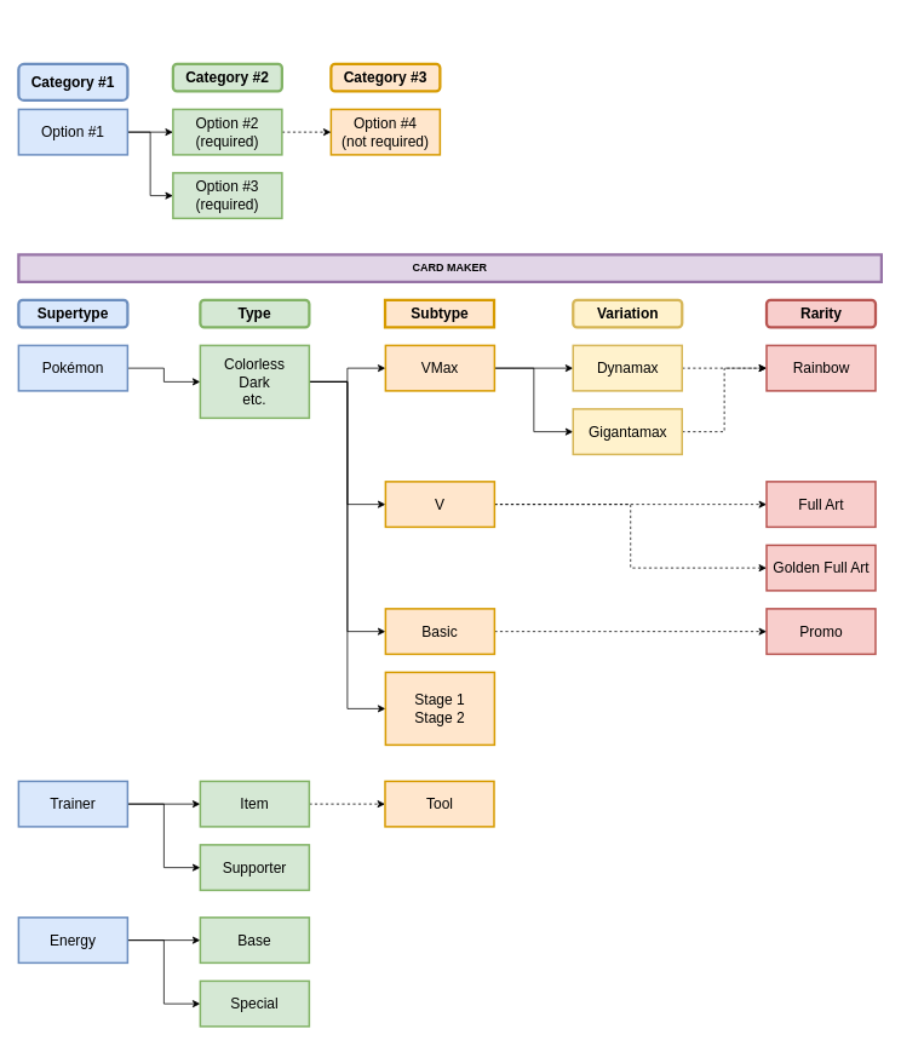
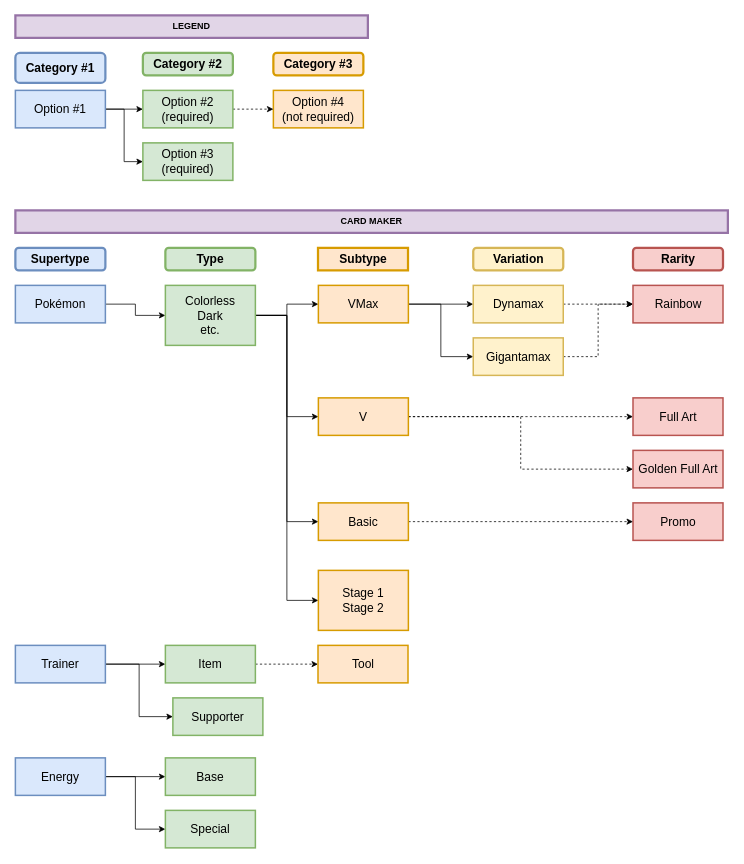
  <mxCell id="0" />
  <mxCell id="1" parent="0" />
  <mxCell id="2" style="edgeStyle=orthogonalEdgeStyle;rounded=0;orthogonalLoop=1;jettySize=auto;html=1;exitX=1;exitY=0.5;exitDx=0;exitDy=0;entryX=0;entryY=0.5;entryDx=0;entryDy=0;fontSize=16;" parent="1" source="4" target="23" edge="1"><mxGeometry relative="1" as="geometry" /></mxCell>
  <mxCell id="3" style="edgeStyle=orthogonalEdgeStyle;rounded=0;orthogonalLoop=1;jettySize=auto;html=1;exitX=1;exitY=0.5;exitDx=0;exitDy=0;entryX=0;entryY=0.5;entryDx=0;entryDy=0;fontSize=16;" parent="1" source="4" target="24" edge="1"><mxGeometry relative="1" as="geometry" /></mxCell>
  <mxCell id="4" value="Energy" style="rounded=0;whiteSpace=wrap;html=1;strokeWidth=2;fontSize=16;fillColor=#dae8fc;strokeColor=#6c8ebf;" parent="1" vertex="1"><mxGeometry x="20" y="1010" width="120" height="50" as="geometry" /></mxCell>
  <mxCell id="5" value="Supertype" style="rounded=1;whiteSpace=wrap;html=1;strokeWidth=3;fontSize=16;fillColor=#dae8fc;strokeColor=#6c8ebf;fontStyle=1" parent="1" vertex="1"><mxGeometry x="20" y="330" width="120" height="30" as="geometry" /></mxCell>
  <mxCell id="6" value="Type" style="rounded=1;whiteSpace=wrap;html=1;strokeWidth=3;fontSize=16;fillColor=#d5e8d4;strokeColor=#82b366;fontStyle=1" parent="1" vertex="1"><mxGeometry x="220" y="330" width="120" height="30" as="geometry" /></mxCell>
  <mxCell id="7" value="Subtype" style="whiteSpace=wrap;html=1;strokeWidth=3;fontSize=16;fillColor=#ffe6cc;strokeColor=#d79b00;fontStyle=1;rounded=0;" parent="1" vertex="1"><mxGeometry x="423.5" y="330" width="120" height="30" as="geometry" /></mxCell>
  <mxCell id="8" value="Variation&lt;span style=&quot;color: rgba(0 , 0 , 0 , 0) ; font-family: monospace ; font-size: 0px ; white-space: nowrap&quot;&gt;%3CmxGraphModel%3E%3Croot%3E%3CmxCell%20id%3D%220%22%2F%3E%3CmxCell%20id%3D%221%22%20parent%3D%220%22%2F%3E%3CmxCell%20id%3D%222%22%20value%3D%22Stage%22%20style%3D%22rounded%3D1%3BwhiteSpace%3Dwrap%3Bhtml%3D1%3BstrokeWidth%3D2%3BfontSize%3D16%3B%22%20vertex%3D%221%22%20parent%3D%221%22%3E%3CmxGeometry%20x%3D%22620%22%20y%3D%2210%22%20width%3D%22120%22%20height%3D%2230%22%20as%3D%22geometry%22%2F%3E%3C%2FmxCell%3E%3C%2Froot%3E%3C%2FmxGraphModel%3E&lt;/span&gt;" style="rounded=1;whiteSpace=wrap;html=1;strokeWidth=3;fontSize=16;fillColor=#fff2cc;strokeColor=#d6b656;fontStyle=1" parent="1" vertex="1"><mxGeometry x="630.5" y="330" width="120" height="30" as="geometry" /></mxCell>
  <mxCell id="9" value="Rarity" style="rounded=1;whiteSpace=wrap;html=1;strokeWidth=3;fontSize=16;fillColor=#f8cecc;strokeColor=#b85450;fontStyle=1" parent="1" vertex="1"><mxGeometry x="843.5" y="330" width="120" height="30" as="geometry" /></mxCell>
  <mxCell id="10" style="edgeStyle=orthogonalEdgeStyle;rounded=0;orthogonalLoop=1;jettySize=auto;html=1;exitX=1;exitY=0.5;exitDx=0;exitDy=0;entryX=0;entryY=0.5;entryDx=0;entryDy=0;fontSize=16;" parent="1" source="11" target="19" edge="1"><mxGeometry relative="1" as="geometry" /></mxCell>
  <mxCell id="11" value="Pokémon" style="rounded=0;whiteSpace=wrap;html=1;strokeWidth=2;fontSize=16;fillColor=#dae8fc;strokeColor=#6c8ebf;" parent="1" vertex="1"><mxGeometry x="20" y="380" width="120" height="50" as="geometry" /></mxCell>
  <mxCell id="12" style="edgeStyle=orthogonalEdgeStyle;rounded=0;orthogonalLoop=1;jettySize=auto;html=1;exitX=1;exitY=0.5;exitDx=0;exitDy=0;entryX=0;entryY=0.5;entryDx=0;entryDy=0;fontSize=16;" parent="1" source="14" target="21" edge="1"><mxGeometry relative="1" as="geometry" /></mxCell>
  <mxCell id="13" style="edgeStyle=orthogonalEdgeStyle;rounded=0;orthogonalLoop=1;jettySize=auto;html=1;exitX=1;exitY=0.5;exitDx=0;exitDy=0;entryX=0;entryY=0.5;entryDx=0;entryDy=0;fontSize=16;" parent="1" source="14" target="22" edge="1"><mxGeometry relative="1" as="geometry" /></mxCell>
  <mxCell id="14" value="Trainer" style="rounded=0;whiteSpace=wrap;html=1;strokeWidth=2;fontSize=16;fillColor=#dae8fc;strokeColor=#6c8ebf;" parent="1" vertex="1"><mxGeometry x="20" y="860" width="120" height="50" as="geometry" /></mxCell>
  <mxCell id="15" style="edgeStyle=orthogonalEdgeStyle;rounded=0;orthogonalLoop=1;jettySize=auto;html=1;exitX=1;exitY=0.5;exitDx=0;exitDy=0;fontSize=16;entryX=0;entryY=0.5;entryDx=0;entryDy=0;" parent="1" source="19" target="25" edge="1"><mxGeometry relative="1" as="geometry" /></mxCell>
  <mxCell id="16" style="edgeStyle=orthogonalEdgeStyle;rounded=0;orthogonalLoop=1;jettySize=auto;html=1;exitX=1;exitY=0.5;exitDx=0;exitDy=0;entryX=0;entryY=0.5;entryDx=0;entryDy=0;fontSize=16;" parent="1" source="19" target="28" edge="1"><mxGeometry relative="1" as="geometry" /></mxCell>
  <mxCell id="17" style="edgeStyle=orthogonalEdgeStyle;rounded=0;orthogonalLoop=1;jettySize=auto;html=1;exitX=1;exitY=0.5;exitDx=0;exitDy=0;entryX=0;entryY=0.5;entryDx=0;entryDy=0;fontSize=16;" parent="1" source="19" target="31" edge="1"><mxGeometry relative="1" as="geometry" /></mxCell>
  <mxCell id="18" style="edgeStyle=orthogonalEdgeStyle;rounded=0;orthogonalLoop=1;jettySize=auto;html=1;exitX=1;exitY=0.5;exitDx=0;exitDy=0;entryX=0;entryY=0.5;entryDx=0;entryDy=0;" edge="1" parent="1" source="19" target="54"><mxGeometry relative="1" as="geometry" /></mxCell>
  <mxCell id="19" value="Colorless&lt;br&gt;Dark&lt;br&gt;etc." style="rounded=0;whiteSpace=wrap;html=1;strokeWidth=2;fontSize=16;fillColor=#d5e8d4;strokeColor=#82b366;" parent="1" vertex="1"><mxGeometry x="220" y="380" width="120" height="80" as="geometry" /></mxCell>
  <mxCell id="20" style="edgeStyle=orthogonalEdgeStyle;rounded=0;orthogonalLoop=1;jettySize=auto;html=1;exitX=1;exitY=0.5;exitDx=0;exitDy=0;entryX=0;entryY=0.5;entryDx=0;entryDy=0;fontSize=16;dashed=1;" parent="1" source="21" target="40" edge="1"><mxGeometry relative="1" as="geometry" /></mxCell>
  <mxCell id="21" value="Item" style="rounded=0;whiteSpace=wrap;html=1;strokeWidth=2;fontSize=16;fillColor=#d5e8d4;strokeColor=#82b366;" parent="1" vertex="1"><mxGeometry x="220" y="860" width="120" height="50" as="geometry" /></mxCell>
- <mxCell id="22" value="Supporter" style="rounded=0;whiteSpace=wrap;html=1;strokeWidth=2;fontSize=16;fillColor=#d5e8d4;strokeColor=#82b366;" parent="1" vertex="1"><mxGeometry x="220" y="930" width="120" height="50" as="geometry" /></mxCell>
+ <mxCell id="22" value="Supporter" style="rounded=0;whiteSpace=wrap;html=1;strokeWidth=2;fontSize=16;fillColor=#d5e8d4;strokeColor=#82b366;" parent="1" vertex="1"><mxGeometry x="230" y="930" width="120" height="50" as="geometry" /></mxCell>
  <mxCell id="23" value="Base" style="rounded=0;whiteSpace=wrap;html=1;strokeWidth=2;fontSize=16;fillColor=#d5e8d4;strokeColor=#82b366;" parent="1" vertex="1"><mxGeometry x="220" y="1010" width="120" height="50" as="geometry" /></mxCell>
  <mxCell id="24" value="Special" style="rounded=0;whiteSpace=wrap;html=1;strokeWidth=2;fontSize=16;fillColor=#d5e8d4;strokeColor=#82b366;" parent="1" vertex="1"><mxGeometry x="220" y="1080" width="120" height="50" as="geometry" /></mxCell>
- <mxCell id="25" value="Stage 1&lt;br&gt;Stage 2" style="rounded=0;whiteSpace=wrap;html=1;strokeWidth=2;fontSize=16;fillColor=#ffe6cc;strokeColor=#d79b00;" parent="1" vertex="1"><mxGeometry x="424" y="740" width="120" height="80" as="geometry" /></mxCell>
+ <mxCell id="25" value="Stage 1&lt;br&gt;Stage 2" style="rounded=0;whiteSpace=wrap;html=1;strokeWidth=2;fontSize=16;fillColor=#ffe6cc;strokeColor=#d79b00;" parent="1" vertex="1"><mxGeometry x="424" y="760" width="120" height="80" as="geometry" /></mxCell>
  <mxCell id="26" style="edgeStyle=orthogonalEdgeStyle;rounded=0;orthogonalLoop=1;jettySize=auto;html=1;exitX=1;exitY=0.5;exitDx=0;exitDy=0;entryX=0;entryY=0.5;entryDx=0;entryDy=0;fontSize=16;dashed=1;" parent="1" source="28" target="37" edge="1"><mxGeometry relative="1" as="geometry" /></mxCell>
  <mxCell id="27" style="edgeStyle=orthogonalEdgeStyle;rounded=0;orthogonalLoop=1;jettySize=auto;html=1;exitX=1;exitY=0.5;exitDx=0;exitDy=0;entryX=0;entryY=0.5;entryDx=0;entryDy=0;dashed=1;" edge="1" parent="1" source="28" target="38"><mxGeometry relative="1" as="geometry" /></mxCell>
  <mxCell id="28" value="V" style="rounded=0;whiteSpace=wrap;html=1;strokeWidth=2;fontSize=16;fillColor=#ffe6cc;strokeColor=#d79b00;" parent="1" vertex="1"><mxGeometry x="424" y="530" width="120" height="50" as="geometry" /></mxCell>
  <mxCell id="29" style="edgeStyle=orthogonalEdgeStyle;rounded=0;orthogonalLoop=1;jettySize=auto;html=1;exitX=1;exitY=0.5;exitDx=0;exitDy=0;entryX=0;entryY=0.5;entryDx=0;entryDy=0;fontSize=16;" parent="1" source="31" target="33" edge="1"><mxGeometry relative="1" as="geometry" /></mxCell>
  <mxCell id="30" style="edgeStyle=orthogonalEdgeStyle;rounded=0;orthogonalLoop=1;jettySize=auto;html=1;exitX=1;exitY=0.5;exitDx=0;exitDy=0;entryX=0;entryY=0.5;entryDx=0;entryDy=0;fontSize=16;" parent="1" source="31" target="35" edge="1"><mxGeometry relative="1" as="geometry" /></mxCell>
  <mxCell id="31" value="VMax" style="rounded=0;whiteSpace=wrap;html=1;strokeWidth=2;fontSize=16;fillColor=#ffe6cc;strokeColor=#d79b00;" parent="1" vertex="1"><mxGeometry x="424" y="380" width="120" height="50" as="geometry" /></mxCell>
  <mxCell id="32" style="edgeStyle=orthogonalEdgeStyle;rounded=0;orthogonalLoop=1;jettySize=auto;html=1;exitX=1;exitY=0.5;exitDx=0;exitDy=0;entryX=0;entryY=0.5;entryDx=0;entryDy=0;fontSize=16;dashed=1;" parent="1" source="33" target="39" edge="1"><mxGeometry relative="1" as="geometry" /></mxCell>
  <mxCell id="33" value="Dynamax&lt;span style=&quot;color: rgba(0 , 0 , 0 , 0) ; font-family: monospace ; font-size: 0px ; white-space: nowrap&quot;&gt;%3CmxGraphModel%3E%3Croot%3E%3CmxCell%20id%3D%220%22%2F%3E%3CmxCell%20id%3D%221%22%20parent%3D%220%22%2F%3E%3CmxCell%20id%3D%222%22%20value%3D%22V%22%20style%3D%22rounded%3D0%3BwhiteSpace%3Dwrap%3Bhtml%3D1%3BstrokeWidth%3D2%3BfontSize%3D16%3B%22%20vertex%3D%221%22%20parent%3D%221%22%3E%3CmxGeometry%20x%3D%22414%22%20y%3D%22180%22%20width%3D%22120%22%20height%3D%2250%22%20as%3D%22geometry%22%2F%3E%3C%2FmxCell%3E%3C%2Froot%3E%3C%2FmxGraphModel%3E&lt;/span&gt;" style="rounded=0;whiteSpace=wrap;html=1;strokeWidth=2;fontSize=16;fillColor=#fff2cc;strokeColor=#d6b656;" parent="1" vertex="1"><mxGeometry x="630.5" y="380" width="120" height="50" as="geometry" /></mxCell>
  <mxCell id="34" style="edgeStyle=orthogonalEdgeStyle;rounded=0;orthogonalLoop=1;jettySize=auto;html=1;exitX=1;exitY=0.5;exitDx=0;exitDy=0;entryX=0;entryY=0.5;entryDx=0;entryDy=0;fontSize=16;dashed=1;" parent="1" source="35" target="39" edge="1"><mxGeometry relative="1" as="geometry" /></mxCell>
  <mxCell id="35" value="Gigantamax" style="rounded=0;whiteSpace=wrap;html=1;strokeWidth=2;fontSize=16;fillColor=#fff2cc;strokeColor=#d6b656;" parent="1" vertex="1"><mxGeometry x="630.5" y="450" width="120" height="50" as="geometry" /></mxCell>
  <mxCell id="36" value="Promo" style="rounded=0;whiteSpace=wrap;html=1;strokeWidth=2;fontSize=16;fillColor=#f8cecc;strokeColor=#b85450;" parent="1" vertex="1"><mxGeometry x="843.5" y="670" width="120" height="50" as="geometry" /></mxCell>
  <mxCell id="37" value="Full Art" style="rounded=0;whiteSpace=wrap;html=1;strokeWidth=2;fontSize=16;fillColor=#f8cecc;strokeColor=#b85450;" parent="1" vertex="1"><mxGeometry x="843.5" y="530" width="120" height="50" as="geometry" /></mxCell>
  <mxCell id="38" value="Golden Full Art" style="rounded=0;whiteSpace=wrap;html=1;strokeWidth=2;fontSize=16;fillColor=#f8cecc;strokeColor=#b85450;" parent="1" vertex="1"><mxGeometry x="843.5" y="600" width="120" height="50" as="geometry" /></mxCell>
  <mxCell id="39" value="Rainbow" style="rounded=0;whiteSpace=wrap;html=1;strokeWidth=2;fontSize=16;fillColor=#f8cecc;strokeColor=#b85450;" parent="1" vertex="1"><mxGeometry x="843.5" y="380" width="120" height="50" as="geometry" /></mxCell>
  <mxCell id="40" value="Tool" style="rounded=0;whiteSpace=wrap;html=1;strokeWidth=2;fontSize=16;fillColor=#ffe6cc;strokeColor=#d79b00;" parent="1" vertex="1"><mxGeometry x="423.5" y="860" width="120" height="50" as="geometry" /></mxCell>
  <mxCell id="41" value="Category #1" style="rounded=1;whiteSpace=wrap;html=1;strokeWidth=3;fontSize=16;fillColor=#dae8fc;strokeColor=#6c8ebf;fontStyle=1" parent="1" vertex="1"><mxGeometry x="20" y="70" width="120" height="40" as="geometry" /></mxCell>
  <mxCell id="42" style="edgeStyle=orthogonalEdgeStyle;rounded=0;orthogonalLoop=1;jettySize=auto;html=1;exitX=1;exitY=0.5;exitDx=0;exitDy=0;entryX=0;entryY=0.5;entryDx=0;entryDy=0;" parent="1" source="44" target="47" edge="1"><mxGeometry relative="1" as="geometry" /></mxCell>
  <mxCell id="43" style="edgeStyle=orthogonalEdgeStyle;rounded=0;orthogonalLoop=1;jettySize=auto;html=1;exitX=1;exitY=0.5;exitDx=0;exitDy=0;entryX=0;entryY=0.5;entryDx=0;entryDy=0;" parent="1" source="44" target="50" edge="1"><mxGeometry relative="1" as="geometry" /></mxCell>
  <mxCell id="44" value="Option #1" style="rounded=0;whiteSpace=wrap;html=1;strokeWidth=2;fontSize=16;fillColor=#dae8fc;strokeColor=#6c8ebf;" parent="1" vertex="1"><mxGeometry x="20" y="120" width="120" height="50" as="geometry" /></mxCell>
  <mxCell id="45" value="Option #4&lt;br&gt;(not required)" style="rounded=0;whiteSpace=wrap;html=1;strokeWidth=2;fontSize=16;fillColor=#ffe6cc;strokeColor=#d79b00;" parent="1" vertex="1"><mxGeometry x="364" y="120" width="120" height="50" as="geometry" /></mxCell>
  <mxCell id="46" style="edgeStyle=orthogonalEdgeStyle;rounded=0;orthogonalLoop=1;jettySize=auto;html=1;exitX=1;exitY=0.5;exitDx=0;exitDy=0;entryX=0;entryY=0.5;entryDx=0;entryDy=0;dashed=1;" parent="1" source="47" target="45" edge="1"><mxGeometry relative="1" as="geometry" /></mxCell>
  <mxCell id="47" value="Option #2&lt;br&gt;(required)" style="rounded=0;whiteSpace=wrap;html=1;strokeWidth=2;fontSize=16;fillColor=#d5e8d4;strokeColor=#82b366;" parent="1" vertex="1"><mxGeometry x="190" y="120" width="120" height="50" as="geometry" /></mxCell>
  <mxCell id="48" value="Category #2" style="rounded=1;whiteSpace=wrap;html=1;strokeWidth=3;fontSize=16;fillColor=#d5e8d4;strokeColor=#82b366;fontStyle=1" parent="1" vertex="1"><mxGeometry x="190" y="70" width="120" height="30" as="geometry" /></mxCell>
  <mxCell id="49" value="Category #3" style="rounded=1;whiteSpace=wrap;html=1;strokeWidth=3;fontSize=16;fillColor=#ffe6cc;strokeColor=#d79b00;fontStyle=1" parent="1" vertex="1"><mxGeometry x="364" y="70" width="120" height="30" as="geometry" /></mxCell>
  <mxCell id="50" value="Option #3&lt;br&gt;(required)" style="rounded=0;whiteSpace=wrap;html=1;strokeWidth=2;fontSize=16;fillColor=#d5e8d4;strokeColor=#82b366;" parent="1" vertex="1"><mxGeometry x="190" y="190" width="120" height="50" as="geometry" /></mxCell>
+ <mxCell id="51" value="LEGEND" style="rounded=0;whiteSpace=wrap;html=1;fillColor=#e1d5e7;strokeColor=#9673a6;fontStyle=1;strokeWidth=3;" parent="1" vertex="1"><mxGeometry x="20" y="20" width="470" height="30" as="geometry" /></mxCell>
  <mxCell id="52" value="CARD MAKER" style="rounded=0;whiteSpace=wrap;html=1;fillColor=#e1d5e7;strokeColor=#9673a6;fontStyle=1;strokeWidth=3;" parent="1" vertex="1"><mxGeometry x="20" y="280" width="950" height="30" as="geometry" /></mxCell>
  <mxCell id="53" style="edgeStyle=orthogonalEdgeStyle;rounded=0;orthogonalLoop=1;jettySize=auto;html=1;exitX=1;exitY=0.5;exitDx=0;exitDy=0;entryX=0;entryY=0.5;entryDx=0;entryDy=0;dashed=1;" edge="1" parent="1" source="54" target="36"><mxGeometry relative="1" as="geometry" /></mxCell>
  <mxCell id="54" value="Basic" style="rounded=0;whiteSpace=wrap;html=1;strokeWidth=2;fontSize=16;fillColor=#ffe6cc;strokeColor=#d79b00;" vertex="1" parent="1"><mxGeometry x="424" y="670" width="120" height="50" as="geometry" /></mxCell>
